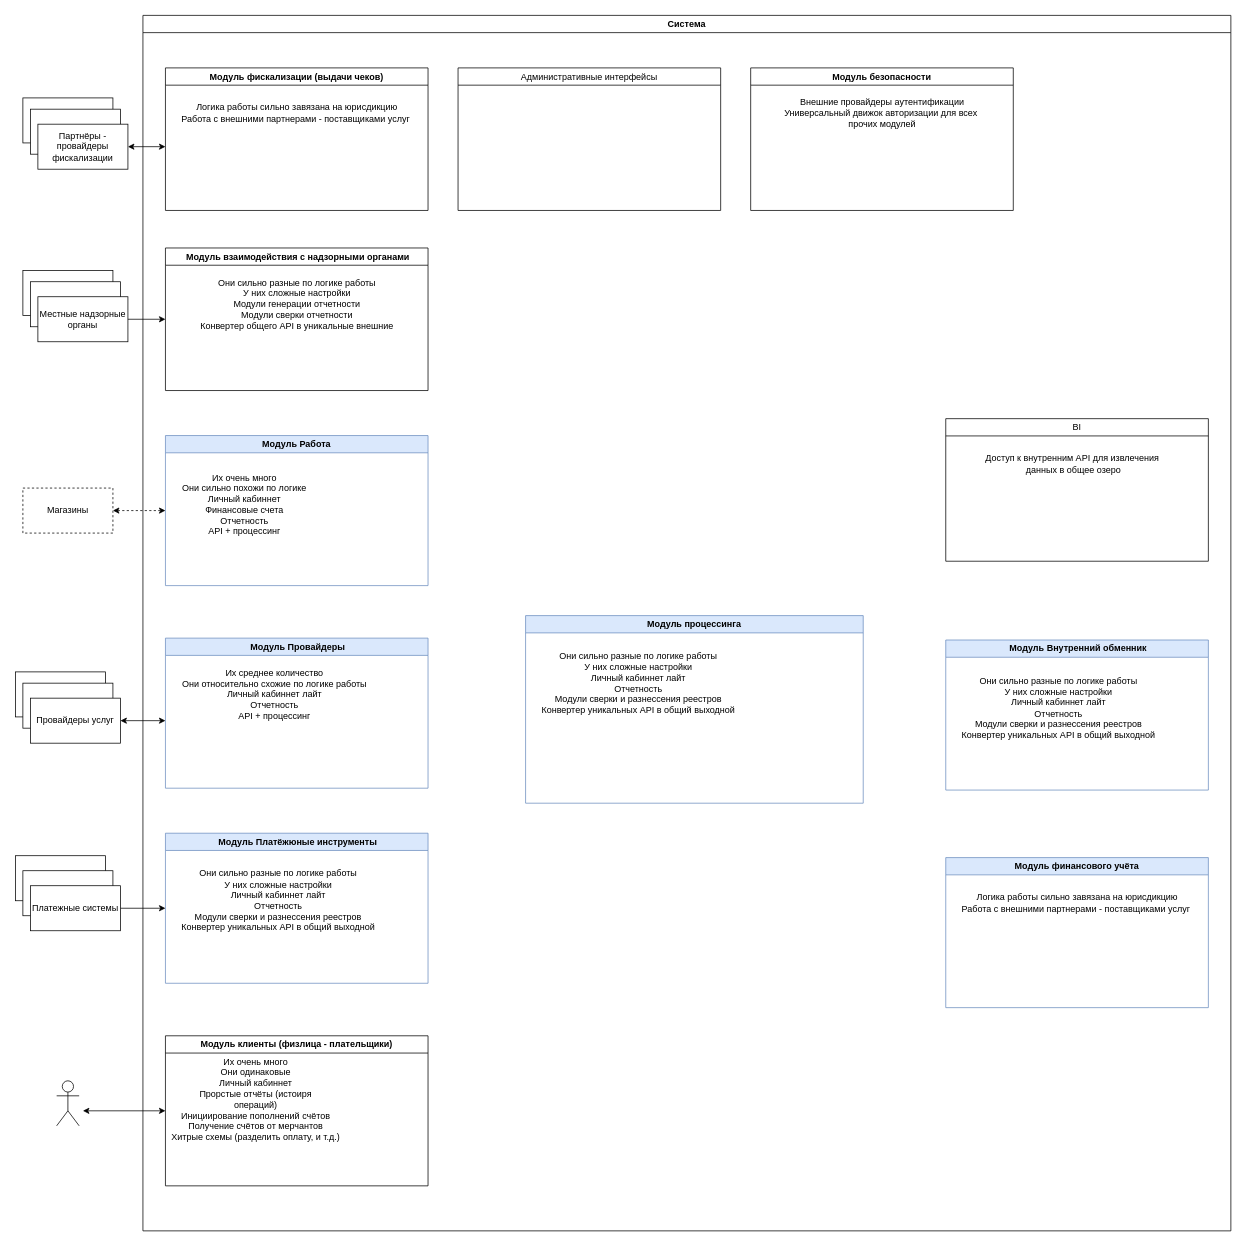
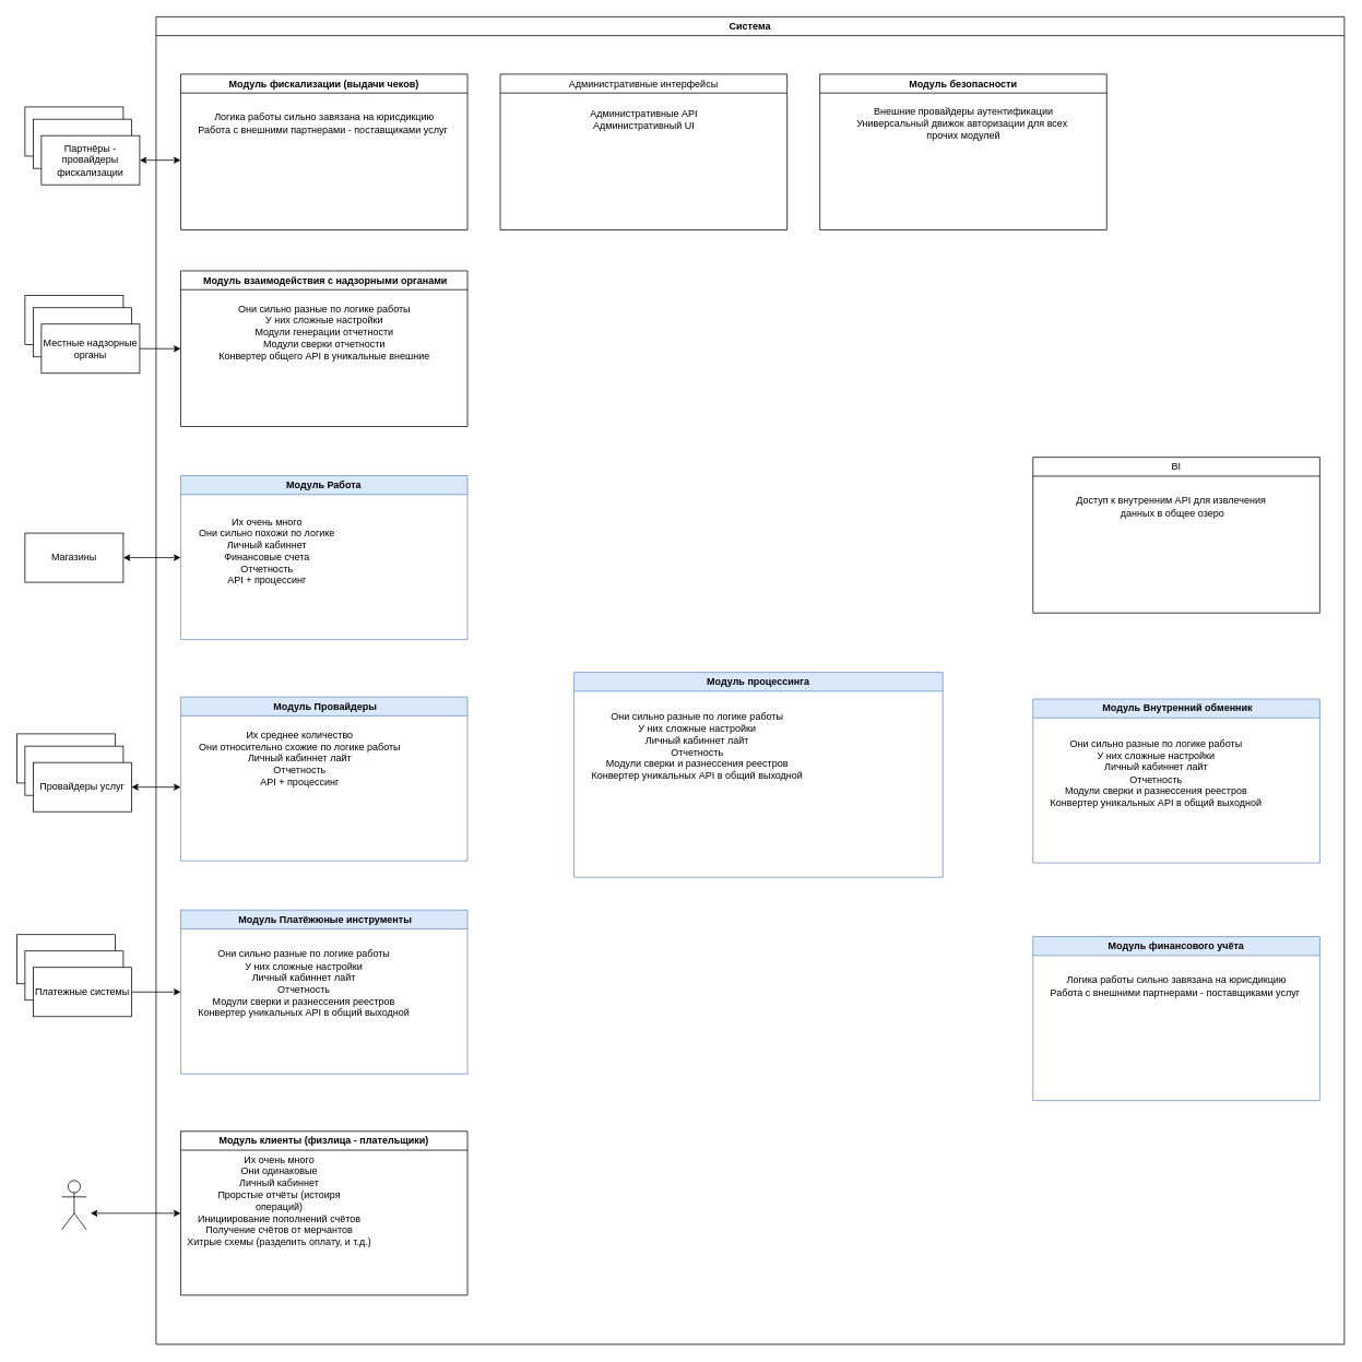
  <mxCell id="0" />
  <mxCell id="1" parent="0" />
  <mxCell id="2" value="Система" style="swimlane;whiteSpace=wrap;html=1;" parent="1" vertex="1"><mxGeometry x="190" y="20" width="1450" height="1620" as="geometry" /></mxCell>
  <mxCell id="3" value="&lt;span style=&quot;font-weight: 400; text-wrap-mode: nowrap;&quot;&gt;BI&lt;/span&gt;" style="swimlane;whiteSpace=wrap;html=1;" parent="2" vertex="1"><mxGeometry x="1070" y="537.5" width="350" height="190" as="geometry" /></mxCell>
  <mxCell id="4" value="Доступ к внутренним API для извлечения&amp;nbsp;&lt;div&gt;данных в общее озеро&lt;/div&gt;" style="text;html=1;align=center;verticalAlign=middle;resizable=0;points=[];autosize=1;strokeColor=none;fillColor=none;" parent="3" vertex="1"><mxGeometry x="40" y="40" width="260" height="40" as="geometry" /></mxCell>
  <mxCell id="5" value="Модуль процессинга" style="swimlane;whiteSpace=wrap;html=1;fillColor=#dae8fc;strokeColor=#6c8ebf;" parent="2" vertex="1"><mxGeometry x="510" y="800" width="450" height="250" as="geometry" /></mxCell>
  <mxCell id="6" value="&lt;div&gt;&lt;span style=&quot;background-color: transparent; color: light-dark(rgb(0, 0, 0), rgb(255, 255, 255));&quot;&gt;Они сильно разные по логике работы&lt;/span&gt;&lt;/div&gt;&lt;div&gt;У них сложные настройки&lt;/div&gt;Личный кабиннет лайт&lt;div&gt;Отчетность&lt;/div&gt;&lt;div&gt;Модули сверки и разнессения реестров&lt;/div&gt;&lt;div&gt;Конвертер уникальных API в общий выходной&lt;/div&gt;" style="text;html=1;align=center;verticalAlign=middle;resizable=0;points=[];autosize=1;strokeColor=none;fillColor=none;" parent="5" vertex="1"><mxGeometry x="10" y="40" width="280" height="100" as="geometry" /></mxCell>
  <mxCell id="7" value="Модуль безопасности" style="swimlane;whiteSpace=wrap;html=1;" parent="2" vertex="1"><mxGeometry x="810" y="70" width="350" height="190" as="geometry" /></mxCell>
  <mxCell id="8" value="Внешние провайдеры аутентификации&lt;div&gt;Универсальный движок авторизации для всех&amp;nbsp;&lt;/div&gt;&lt;div&gt;прочих модулей&lt;/div&gt;" style="text;html=1;align=center;verticalAlign=middle;resizable=0;points=[];autosize=1;strokeColor=none;fillColor=none;" parent="7" vertex="1"><mxGeometry x="35" y="30" width="280" height="60" as="geometry" /></mxCell>
  <mxCell id="9" value="Модуль клиенты (физлица - плательщики)" style="swimlane;whiteSpace=wrap;html=1;" parent="2" vertex="1"><mxGeometry x="30" y="1360" width="350" height="200" as="geometry" /></mxCell>
  <mxCell id="10" value="&lt;div&gt;&lt;span style=&quot;background-color: transparent; color: light-dark(rgb(0, 0, 0), rgb(255, 255, 255));&quot;&gt;Их очень много&lt;/span&gt;&lt;/div&gt;&lt;div&gt;Они одинаковые&lt;/div&gt;Личный кабиннет&lt;div&gt;Прорстые отчёты (истоиря&lt;/div&gt;&lt;div&gt;операций)&lt;/div&gt;&lt;div&gt;Инициирование пополнений счётов&lt;/div&gt;&lt;div&gt;Получение счётов от мерчантов&lt;/div&gt;&lt;div&gt;Хитрые схемы (разделить оплату, и т.д.)&lt;/div&gt;" style="text;html=1;align=center;verticalAlign=middle;resizable=0;points=[];autosize=1;strokeColor=none;fillColor=none;" parent="9" vertex="1"><mxGeometry x="-5" y="20" width="250" height="130" as="geometry" /></mxCell>
  <mxCell id="11" value="Модуль фискализации (выдачи чеков)" style="swimlane;whiteSpace=wrap;html=1;" parent="2" vertex="1"><mxGeometry x="30" y="70" width="350" height="190" as="geometry" /></mxCell>
  <mxCell id="12" value="&lt;div&gt;Логика работы сильно завязана на юрисдикцию&lt;/div&gt;&lt;div&gt;Работа с внешними партнерами - поставщиками услуг&amp;nbsp;&lt;/div&gt;" style="text;html=1;align=center;verticalAlign=middle;resizable=0;points=[];autosize=1;strokeColor=none;fillColor=none;" parent="11" vertex="1"><mxGeometry x="10" y="40" width="330" height="40" as="geometry" /></mxCell>
  <mxCell id="13" value="Модуль финансового учёта" style="swimlane;whiteSpace=wrap;html=1;fillColor=#dae8fc;strokeColor=#6c8ebf;" parent="2" vertex="1"><mxGeometry x="1070" y="1122.5" width="350" height="200" as="geometry" /></mxCell>
  <mxCell id="14" value="&lt;div&gt;Логика работы сильно завязана на юрисдикцию&lt;/div&gt;&lt;div&gt;Работа с внешними партнерами - поставщиками услуг&amp;nbsp;&lt;/div&gt;" style="text;html=1;align=center;verticalAlign=middle;resizable=0;points=[];autosize=1;strokeColor=none;fillColor=none;" parent="13" vertex="1"><mxGeometry x="10" y="40" width="330" height="40" as="geometry" /></mxCell>
  <mxCell id="15" value="&lt;span style=&quot;font-weight: 400; text-wrap-mode: nowrap;&quot;&gt;Административные интерфейсы&lt;/span&gt;" style="swimlane;whiteSpace=wrap;html=1;" parent="2" vertex="1"><mxGeometry x="420" y="70" width="350" height="190" as="geometry" /></mxCell>
+ <mxCell id="16" value="Административные API&lt;div&gt;Административный UI&lt;/div&gt;" style="text;html=1;align=center;verticalAlign=middle;resizable=0;points=[];autosize=1;strokeColor=none;fillColor=none;" parent="15" vertex="1"><mxGeometry x="100" y="35" width="150" height="40" as="geometry" /></mxCell>
  <mxCell id="17" value="&amp;nbsp;Модуль взаимодействия с надзорными органами" style="swimlane;whiteSpace=wrap;html=1;" parent="2" vertex="1"><mxGeometry x="30" y="310" width="350" height="190" as="geometry" /></mxCell>
  <mxCell id="18" value="&lt;div&gt;&lt;span style=&quot;background-color: transparent; color: light-dark(rgb(0, 0, 0), rgb(255, 255, 255));&quot;&gt;Они сильно разные по логике работы&lt;/span&gt;&lt;/div&gt;&lt;div&gt;У них сложные настройки&lt;/div&gt;&lt;div&gt;Модули генерации отчетности&lt;/div&gt;&lt;div&gt;Модули сверки отчетности&lt;/div&gt;&lt;div&gt;Конвертер общего API в уникальные внешние&lt;/div&gt;" style="text;html=1;align=center;verticalAlign=middle;resizable=0;points=[];autosize=1;strokeColor=none;fillColor=none;" parent="17" vertex="1"><mxGeometry x="35" y="30" width="280" height="90" as="geometry" /></mxCell>
  <mxCell id="19" value="" style="rounded=0;whiteSpace=wrap;html=1;" parent="2" vertex="1"><mxGeometry x="-160" y="340" width="120" height="60" as="geometry" /></mxCell>
  <mxCell id="20" value="" style="rounded=0;whiteSpace=wrap;html=1;" parent="2" vertex="1"><mxGeometry x="-150" y="355" width="120" height="60" as="geometry" /></mxCell>
  <mxCell id="21" value="Местные надзорные органы" style="rounded=0;whiteSpace=wrap;html=1;" parent="2" vertex="1"><mxGeometry x="-140" y="375" width="120" height="60" as="geometry" /></mxCell>
  <mxCell id="22" value="" style="endArrow=none;startArrow=classic;html=1;rounded=0;entryX=1;entryY=0.5;entryDx=0;entryDy=0;exitX=0;exitY=0.5;exitDx=0;exitDy=0;" parent="2" source="17" target="21" edge="1"><mxGeometry width="50" height="50" relative="1" as="geometry"><mxPoint x="460" y="730" as="sourcePoint" /><mxPoint x="510" y="680" as="targetPoint" /></mxGeometry></mxCell>
  <mxCell id="23" value="Модуль Работа" style="swimlane;whiteSpace=wrap;html=1;fillColor=#dae8fc;strokeColor=#6c8ebf;" parent="2" vertex="1"><mxGeometry x="30" y="560" width="350" height="200" as="geometry" /></mxCell>
  <mxCell id="24" value="&lt;div&gt;&lt;br&gt;&lt;/div&gt;&lt;div&gt;Их очень много&lt;/div&gt;&lt;div&gt;Они сильно похожи по логике&lt;/div&gt;Личный кабиннет&lt;div&gt;Финансовые счета&lt;/div&gt;&lt;div&gt;Отчетность&lt;/div&gt;&lt;div&gt;API + процессинг&lt;/div&gt;" style="text;html=1;align=center;verticalAlign=middle;resizable=0;points=[];autosize=1;strokeColor=none;fillColor=none;" parent="23" vertex="1"><mxGeometry x="10" y="30" width="190" height="110" as="geometry" /></mxCell>
- <mxCell id="25" value="Магазины" style="rounded=0;whiteSpace=wrap;html=1;dashed=1;" parent="2" vertex="1"><mxGeometry x="-160" y="630" width="120" height="60" as="geometry" /></mxCell>
- <mxCell id="26" value="" style="endArrow=classic;startArrow=classic;html=1;rounded=0;exitX=1;exitY=0.5;exitDx=0;exitDy=0;entryX=0;entryY=0.5;entryDx=0;entryDy=0;dashed=1;" parent="2" source="25" target="23" edge="1"><mxGeometry width="50" height="50" relative="1" as="geometry"><mxPoint x="-20" y="940" as="sourcePoint" /><mxPoint x="40" y="940" as="targetPoint" /></mxGeometry></mxCell>
+ <mxCell id="25" value="Магазины" style="rounded=0;whiteSpace=wrap;html=1;" parent="2" vertex="1"><mxGeometry x="-160" y="630" width="120" height="60" as="geometry" /></mxCell>
+ <mxCell id="26" value="" style="endArrow=classic;startArrow=classic;html=1;rounded=0;exitX=1;exitY=0.5;exitDx=0;exitDy=0;entryX=0;entryY=0.5;entryDx=0;entryDy=0;" parent="2" source="25" target="23" edge="1"><mxGeometry width="50" height="50" relative="1" as="geometry"><mxPoint x="-20" y="940" as="sourcePoint" /><mxPoint x="40" y="940" as="targetPoint" /></mxGeometry></mxCell>
  <mxCell id="27" value="&amp;nbsp;Модуль Провайдеры" style="swimlane;whiteSpace=wrap;html=1;fillColor=#dae8fc;strokeColor=#6c8ebf;" parent="2" vertex="1"><mxGeometry x="30" y="830" width="350" height="200" as="geometry" /></mxCell>
  <mxCell id="28" value="&lt;div&gt;Их среднее количество&lt;/div&gt;&lt;div&gt;Они относительно схожие по логике работы&lt;/div&gt;Личный кабиннет лайт&lt;div&gt;Отчетность&lt;/div&gt;&lt;div&gt;API + процессинг&lt;/div&gt;" style="text;html=1;align=center;verticalAlign=middle;resizable=0;points=[];autosize=1;strokeColor=none;fillColor=none;" parent="27" vertex="1"><mxGeometry x="10" y="30" width="270" height="90" as="geometry" /></mxCell>
  <mxCell id="29" value="" style="rounded=0;whiteSpace=wrap;html=1;" parent="2" vertex="1"><mxGeometry x="-170" y="875" width="120" height="60" as="geometry" /></mxCell>
  <mxCell id="30" value="" style="rounded=0;whiteSpace=wrap;html=1;" parent="2" vertex="1"><mxGeometry x="-160" y="890" width="120" height="60" as="geometry" /></mxCell>
  <mxCell id="31" value="Провайдеры услуг" style="rounded=0;whiteSpace=wrap;html=1;" parent="2" vertex="1"><mxGeometry x="-150" y="910" width="120" height="60" as="geometry" /></mxCell>
  <mxCell id="32" value="" style="endArrow=classic;startArrow=classic;html=1;rounded=0;exitX=1;exitY=0.5;exitDx=0;exitDy=0;" parent="2" source="31" edge="1"><mxGeometry width="50" height="50" relative="1" as="geometry"><mxPoint x="220" y="970" as="sourcePoint" /><mxPoint x="30" y="940" as="targetPoint" /></mxGeometry></mxCell>
  <mxCell id="33" value="&amp;nbsp;Модуль Платёжюные инструменты" style="swimlane;whiteSpace=wrap;html=1;fillColor=#dae8fc;strokeColor=#6c8ebf;" parent="2" vertex="1"><mxGeometry x="30" y="1090" width="350" height="200" as="geometry" /></mxCell>
  <mxCell id="34" value="&lt;div&gt;&lt;span style=&quot;background-color: transparent; color: light-dark(rgb(0, 0, 0), rgb(255, 255, 255));&quot;&gt;Они сильно разные по логике работы&lt;/span&gt;&lt;/div&gt;&lt;div&gt;У них сложные настройки&lt;/div&gt;Личный кабиннет лайт&lt;div&gt;Отчетность&lt;/div&gt;&lt;div&gt;Модули сверки и разнессения реестров&lt;/div&gt;&lt;div&gt;Конвертер уникальных API в общий выходной&lt;/div&gt;" style="text;html=1;align=center;verticalAlign=middle;resizable=0;points=[];autosize=1;strokeColor=none;fillColor=none;" parent="33" vertex="1"><mxGeometry x="10" y="40" width="280" height="100" as="geometry" /></mxCell>
  <mxCell id="35" value="" style="rounded=0;whiteSpace=wrap;html=1;" parent="2" vertex="1"><mxGeometry x="-170" y="1120" width="120" height="60" as="geometry" /></mxCell>
  <mxCell id="36" value="" style="rounded=0;whiteSpace=wrap;html=1;" parent="2" vertex="1"><mxGeometry x="-160" y="1140" width="120" height="60" as="geometry" /></mxCell>
  <mxCell id="37" value="" style="edgeStyle=orthogonalEdgeStyle;rounded=0;orthogonalLoop=1;jettySize=auto;html=1;entryX=0;entryY=0.5;entryDx=0;entryDy=0;" parent="2" source="38" target="33" edge="1"><mxGeometry relative="1" as="geometry" /></mxCell>
  <mxCell id="38" value="Платежные системы" style="rounded=0;whiteSpace=wrap;html=1;" parent="2" vertex="1"><mxGeometry x="-150" y="1160" width="120" height="60" as="geometry" /></mxCell>
  <mxCell id="39" value="&amp;nbsp;Модуль Внутренний обменник" style="swimlane;whiteSpace=wrap;html=1;fillColor=#dae8fc;strokeColor=#6c8ebf;" parent="2" vertex="1"><mxGeometry x="1070" y="832.5" width="350" height="200" as="geometry" /></mxCell>
  <mxCell id="40" value="&lt;div&gt;&lt;span style=&quot;background-color: transparent; color: light-dark(rgb(0, 0, 0), rgb(255, 255, 255));&quot;&gt;Они сильно разные по логике работы&lt;/span&gt;&lt;/div&gt;&lt;div&gt;У них сложные настройки&lt;/div&gt;Личный кабиннет лайт&lt;div&gt;Отчетность&lt;/div&gt;&lt;div&gt;Модули сверки и разнессения реестров&lt;/div&gt;&lt;div&gt;Конвертер уникальных API в общий выходной&lt;/div&gt;" style="text;html=1;align=center;verticalAlign=middle;resizable=0;points=[];autosize=1;strokeColor=none;fillColor=none;" parent="39" vertex="1"><mxGeometry x="10" y="40" width="280" height="100" as="geometry" /></mxCell>
  <mxCell id="41" value="" style="rounded=0;whiteSpace=wrap;html=1;" vertex="1" parent="1"><mxGeometry x="30" y="130" width="120" height="60" as="geometry" /></mxCell>
  <mxCell id="42" value="" style="rounded=0;whiteSpace=wrap;html=1;" vertex="1" parent="1"><mxGeometry x="40" y="145" width="120" height="60" as="geometry" /></mxCell>
  <mxCell id="43" value="Партнёры - провайдеры фискализации" style="rounded=0;whiteSpace=wrap;html=1;" vertex="1" parent="1"><mxGeometry x="50" y="165" width="120" height="60" as="geometry" /></mxCell>
  <mxCell id="44" value="" style="endArrow=classic;startArrow=classic;html=1;rounded=0;entryX=1;entryY=0.5;entryDx=0;entryDy=0;exitX=0;exitY=0.5;exitDx=0;exitDy=0;" edge="1" parent="1" target="43"><mxGeometry width="50" height="50" relative="1" as="geometry"><mxPoint x="220" y="195" as="sourcePoint" /><mxPoint x="700" y="470" as="targetPoint" /></mxGeometry></mxCell>
  <mxCell id="45" value="" style="shape=umlActor;verticalLabelPosition=bottom;verticalAlign=top;html=1;outlineConnect=0;" vertex="1" parent="1"><mxGeometry x="75" y="1440" width="30" height="60" as="geometry" /></mxCell>
  <mxCell id="46" value="" style="endArrow=classic;startArrow=classic;html=1;rounded=0;" edge="1" parent="1"><mxGeometry width="50" height="50" relative="1" as="geometry"><mxPoint x="110" y="1480" as="sourcePoint" /><mxPoint x="220" y="1480" as="targetPoint" /></mxGeometry></mxCell>
